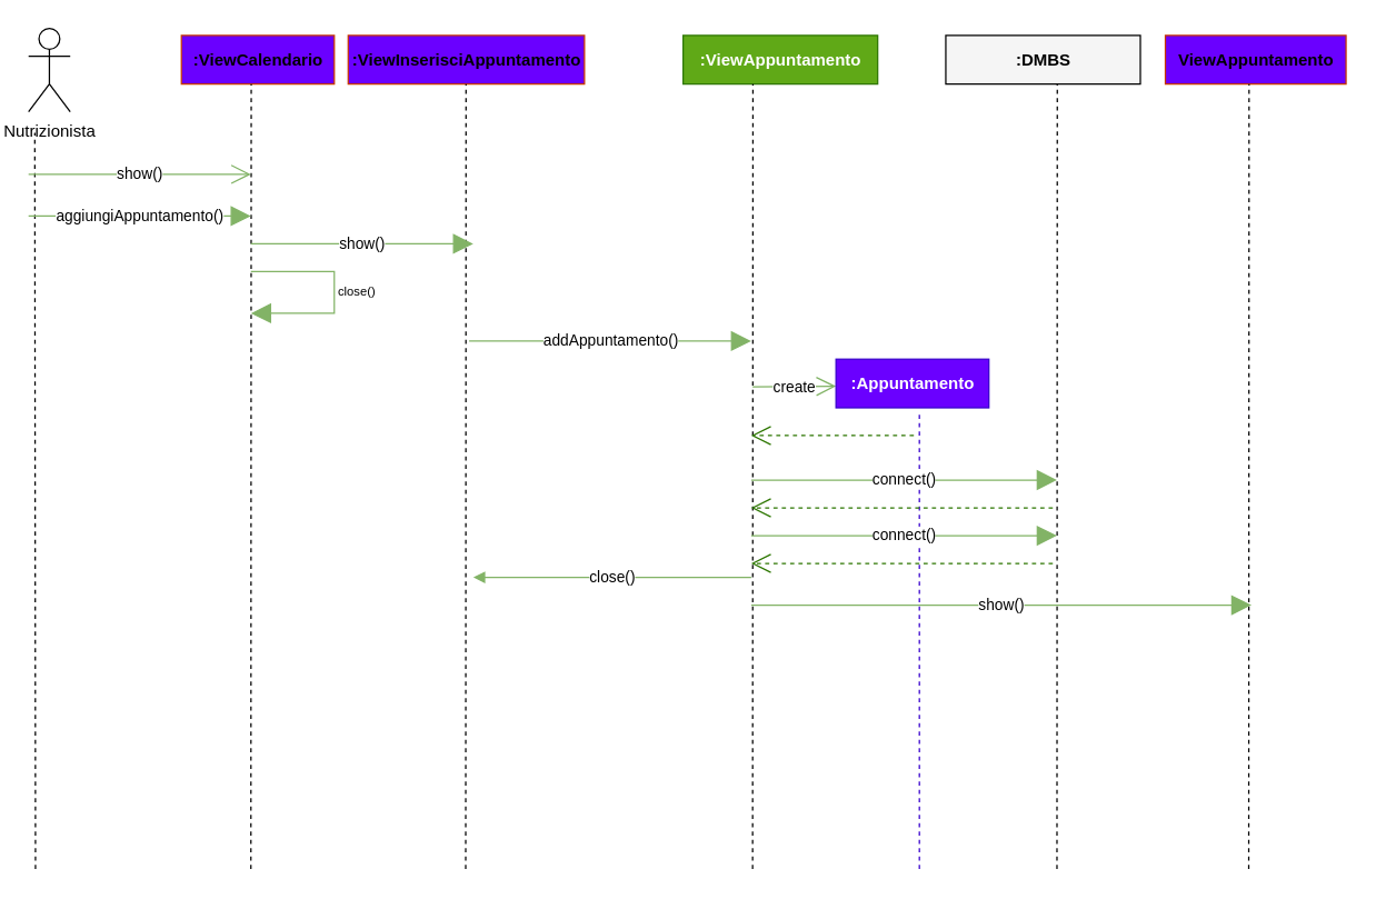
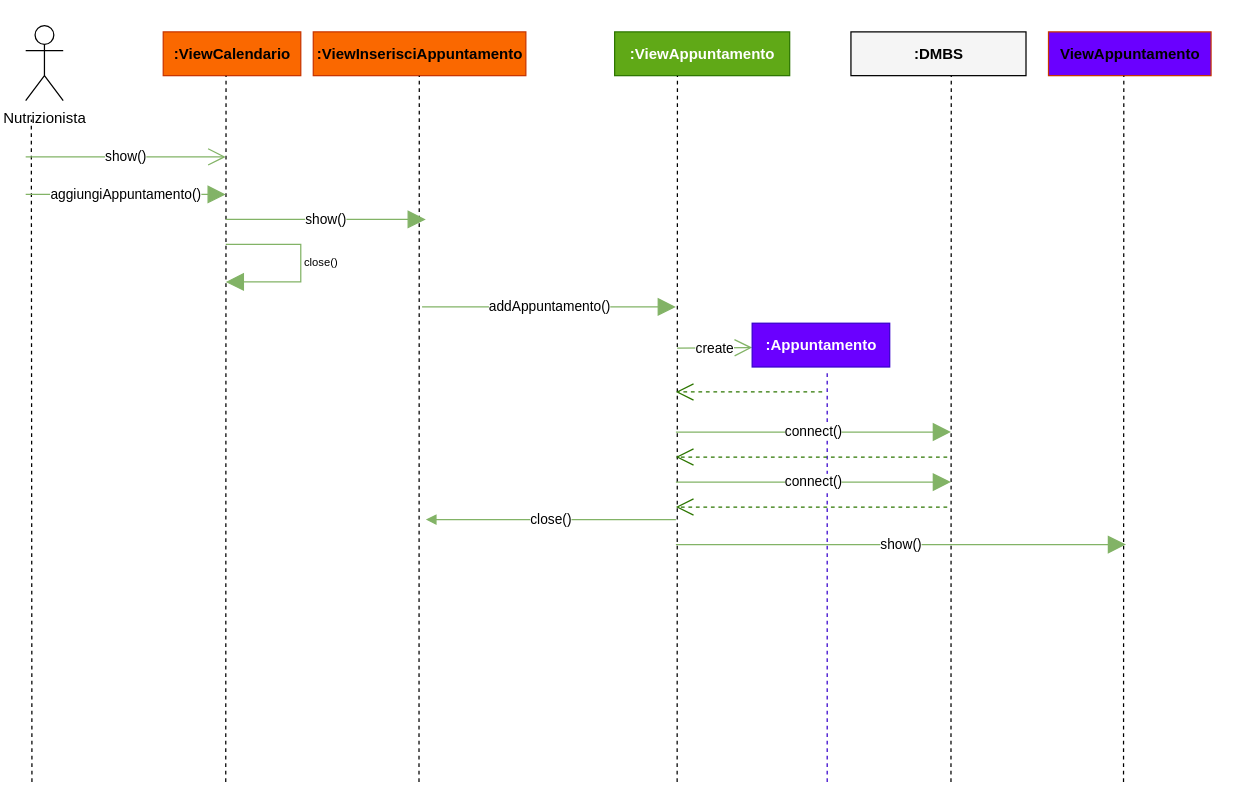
  <mxCell id="0" />
  <mxCell id="1" parent="0" />
  <mxCell id="2" value="Nutrizionista" style="shape=umlActor;verticalLabelPosition=bottom;verticalAlign=top;html=1;outlineConnect=0;" parent="1" vertex="1"><mxGeometry x="20" y="20" width="30" height="60" as="geometry" /></mxCell>
  <mxCell id="3" value="" style="endArrow=none;html=1;rounded=0;dashed=1;" parent="1" edge="1"><mxGeometry width="50" height="50" relative="1" as="geometry"><mxPoint x="25" y="625" as="sourcePoint" /><mxPoint x="24.5" y="95" as="targetPoint" /></mxGeometry></mxCell>
- <mxCell id="4" value="&lt;b&gt;:ViewCalendario&lt;/b&gt;" style="html=1;fillColor=#6a00ff;fontColor=#000000;strokeColor=#C73500;" parent="1" vertex="1"><mxGeometry x="130" y="25" width="110" height="35" as="geometry" /></mxCell>
+ <mxCell id="4" value="&lt;b&gt;:ViewCalendario&lt;/b&gt;" style="html=1;fillColor=#fa6800;fontColor=#000000;strokeColor=#C73500;" parent="1" vertex="1"><mxGeometry x="130" y="25" width="110" height="35" as="geometry" /></mxCell>
  <mxCell id="5" value="" style="endArrow=none;html=1;rounded=0;dashed=1;" parent="1" edge="1"><mxGeometry width="50" height="50" relative="1" as="geometry"><mxPoint x="180" y="625" as="sourcePoint" /><mxPoint x="180.23" y="60" as="targetPoint" /></mxGeometry></mxCell>
  <mxCell id="6" value="show()" style="endArrow=open;endSize=12;html=1;rounded=0;fillColor=#d5e8d4;gradientColor=#97d077;strokeColor=#82b366;" parent="1" edge="1"><mxGeometry width="160" relative="1" as="geometry"><mxPoint x="20" y="125" as="sourcePoint" /><mxPoint x="180" y="125" as="targetPoint" /></mxGeometry></mxCell>
  <mxCell id="7" value="aggiungiAppuntamento()" style="endArrow=block;endSize=12;html=1;rounded=0;fillColor=#d5e8d4;gradientColor=#97d077;strokeColor=#82b366;endFill=1;" parent="1" edge="1"><mxGeometry width="160" relative="1" as="geometry"><mxPoint x="20" y="155" as="sourcePoint" /><mxPoint x="180" y="155" as="targetPoint" /></mxGeometry></mxCell>
  <mxCell id="8" value="&lt;b&gt;:ViewAppuntamento&lt;/b&gt;" style="html=1;fillColor=#60a917;fontColor=#ffffff;strokeColor=#2D7600;" parent="1" vertex="1"><mxGeometry x="491" y="25" width="140" height="35" as="geometry" /></mxCell>
  <mxCell id="9" value="" style="endArrow=none;html=1;rounded=0;dashed=1;" parent="1" edge="1"><mxGeometry width="50" height="50" relative="1" as="geometry"><mxPoint x="541" y="625" as="sourcePoint" /><mxPoint x="541.23" y="60" as="targetPoint" /></mxGeometry></mxCell>
  <mxCell id="10" value="addAppuntamento()" style="endArrow=block;endSize=12;html=1;rounded=0;fillColor=#d5e8d4;gradientColor=#97d077;strokeColor=#82b366;endFill=1;" parent="1" edge="1"><mxGeometry width="160" relative="1" as="geometry"><mxPoint x="337" y="245" as="sourcePoint" /><mxPoint x="540" y="245" as="targetPoint" /></mxGeometry></mxCell>
  <mxCell id="11" value="create" style="endArrow=open;endSize=12;html=1;rounded=0;fillColor=#d5e8d4;gradientColor=#97d077;strokeColor=#82b366;entryX=0;entryY=0.5;entryDx=0;entryDy=0;" parent="1" edge="1"><mxGeometry width="160" relative="1" as="geometry"><mxPoint x="541" y="278" as="sourcePoint" /><mxPoint x="601" y="277.5" as="targetPoint" /></mxGeometry></mxCell>
  <mxCell id="12" value="&lt;b&gt;:Appuntamento&lt;/b&gt;" style="html=1;fillColor=#6a00ff;fontColor=#ffffff;strokeColor=#3700CC;" parent="1" vertex="1"><mxGeometry x="601" y="258" width="110" height="35" as="geometry" /></mxCell>
  <mxCell id="13" value="" style="endArrow=none;html=1;rounded=0;dashed=1;fillColor=#6a00ff;strokeColor=#3700CC;" parent="1" edge="1"><mxGeometry width="50" height="50" relative="1" as="geometry"><mxPoint x="661" y="625" as="sourcePoint" /><mxPoint x="661" y="296" as="targetPoint" /></mxGeometry></mxCell>
  <mxCell id="14" value="&lt;b&gt;ViewAppuntamento&lt;/b&gt;" style="html=1;fillColor=#6a00ff;fontColor=#000000;strokeColor=#C73500;" parent="1" vertex="1"><mxGeometry x="838" y="25" width="130" height="35" as="geometry" /></mxCell>
  <mxCell id="15" value="" style="endArrow=none;html=1;rounded=0;dashed=1;" parent="1" edge="1"><mxGeometry width="50" height="50" relative="1" as="geometry"><mxPoint x="898" y="625" as="sourcePoint" /><mxPoint x="898.23" y="60" as="targetPoint" /></mxGeometry></mxCell>
- <mxCell id="16" value="&lt;b&gt;:ViewInserisciAppuntamento&lt;/b&gt;" style="html=1;fillColor=#6a00ff;fontColor=#000000;strokeColor=#C73500;" vertex="1" parent="1"><mxGeometry x="250" y="25" width="170" height="35" as="geometry" /></mxCell>
+ <mxCell id="16" value="&lt;b&gt;:ViewInserisciAppuntamento&lt;/b&gt;" style="html=1;fillColor=#fa6800;fontColor=#000000;strokeColor=#C73500;" vertex="1" parent="1"><mxGeometry x="250" y="25" width="170" height="35" as="geometry" /></mxCell>
  <mxCell id="17" value="" style="endArrow=none;html=1;rounded=0;dashed=1;" edge="1" parent="1"><mxGeometry width="50" height="50" relative="1" as="geometry"><mxPoint x="334.55" y="625" as="sourcePoint" /><mxPoint x="334.78" y="60" as="targetPoint" /></mxGeometry></mxCell>
  <mxCell id="18" value="show()" style="endArrow=block;endSize=12;html=1;rounded=0;fillColor=#d5e8d4;gradientColor=#97d077;strokeColor=#82b366;endFill=1;" edge="1" parent="1"><mxGeometry width="160" relative="1" as="geometry"><mxPoint x="180" y="175" as="sourcePoint" /><mxPoint x="340" y="175" as="targetPoint" /></mxGeometry></mxCell>
  <mxCell id="19" value="" style="endArrow=block;endFill=1;endSize=12;html=1;rounded=0;fontSize=9;strokeColor=#82B366;" edge="1" parent="1"><mxGeometry width="160" relative="1" as="geometry"><mxPoint x="180" y="195" as="sourcePoint" /><mxPoint x="180" y="225" as="targetPoint" /><Array as="points"><mxPoint x="240" y="195" /><mxPoint x="240" y="225" /></Array></mxGeometry></mxCell>
  <mxCell id="20" value="close()" style="text;html=1;align=center;verticalAlign=middle;resizable=0;points=[];autosize=1;strokeColor=none;fillColor=none;fontSize=9;" vertex="1" parent="1"><mxGeometry x="236" y="200" width="40" height="20" as="geometry" /></mxCell>
  <mxCell id="21" value="" style="endArrow=open;endFill=1;endSize=12;html=1;rounded=0;fillColor=#60a917;strokeColor=#2D7600;dashed=1;" edge="1" parent="1"><mxGeometry width="160" relative="1" as="geometry"><mxPoint x="657" y="313" as="sourcePoint" /><mxPoint x="540" y="313" as="targetPoint" /></mxGeometry></mxCell>
  <mxCell id="22" value="close()" style="endArrow=none;endSize=12;html=1;rounded=0;fillColor=#d5e8d4;gradientColor=#97d077;strokeColor=#82b366;endFill=0;startArrow=block;startFill=1;" edge="1" parent="1"><mxGeometry width="160" relative="1" as="geometry"><mxPoint x="340" y="415" as="sourcePoint" /><mxPoint x="540" y="415" as="targetPoint" /></mxGeometry></mxCell>
  <mxCell id="23" value="show()" style="endArrow=block;endSize=12;html=1;rounded=0;fillColor=#d5e8d4;gradientColor=#97d077;strokeColor=#82b366;endFill=1;" edge="1" parent="1"><mxGeometry width="160" relative="1" as="geometry"><mxPoint x="540" y="435" as="sourcePoint" /><mxPoint x="900" y="435" as="targetPoint" /></mxGeometry></mxCell>
  <mxCell id="24" value="&lt;b&gt;&lt;font color=&quot;#000000&quot;&gt;:DMBS&lt;/font&gt;&lt;/b&gt;" style="html=1;fillColor=#F5F5F5;fontColor=#ffffff;strokeColor=#000000;" vertex="1" parent="1"><mxGeometry x="680" y="25" width="140" height="35" as="geometry" /></mxCell>
  <mxCell id="25" value="" style="endArrow=none;html=1;rounded=0;dashed=1;" edge="1" parent="1"><mxGeometry width="50" height="50" relative="1" as="geometry"><mxPoint x="760" y="625" as="sourcePoint" /><mxPoint x="760.23" y="60" as="targetPoint" /></mxGeometry></mxCell>
  <mxCell id="26" value="connect()" style="endArrow=block;endSize=12;html=1;rounded=0;fillColor=#d5e8d4;gradientColor=#97d077;strokeColor=#82b366;endFill=1;" edge="1" parent="1"><mxGeometry width="160" relative="1" as="geometry"><mxPoint x="540" y="345" as="sourcePoint" /><mxPoint x="760" y="345" as="targetPoint" /></mxGeometry></mxCell>
  <mxCell id="27" value="" style="endArrow=open;endFill=1;endSize=12;html=1;rounded=0;fillColor=#60a917;strokeColor=#2D7600;dashed=1;" edge="1" parent="1"><mxGeometry width="160" relative="1" as="geometry"><mxPoint x="757" y="365" as="sourcePoint" /><mxPoint x="540" y="365" as="targetPoint" /></mxGeometry></mxCell>
  <mxCell id="28" value="" style="endArrow=open;endFill=1;endSize=12;html=1;rounded=0;fillColor=#60a917;strokeColor=#2D7600;dashed=1;" edge="1" parent="1"><mxGeometry width="160" relative="1" as="geometry"><mxPoint x="757" y="405" as="sourcePoint" /><mxPoint x="540" y="405" as="targetPoint" /></mxGeometry></mxCell>
  <mxCell id="29" value="connect()" style="endArrow=block;endSize=12;html=1;rounded=0;fillColor=#d5e8d4;gradientColor=#97d077;strokeColor=#82b366;endFill=1;" edge="1" parent="1"><mxGeometry width="160" relative="1" as="geometry"><mxPoint x="540" y="385" as="sourcePoint" /><mxPoint x="760" y="385" as="targetPoint" /></mxGeometry></mxCell>
